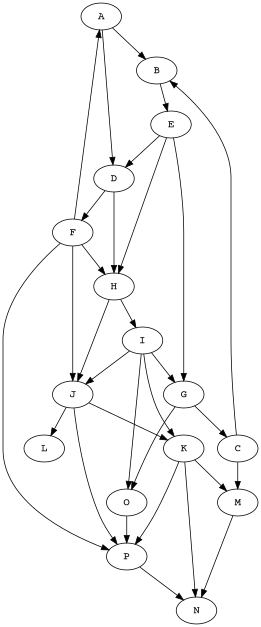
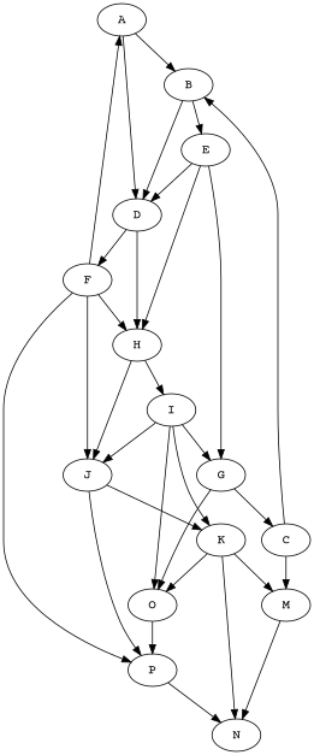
  strict digraph {
    fontname="Courier Prime"
    node [fontname="Courier Prime"]
    edge [fontname="Courier Prime"]
    A
    B
    D
    E
    F
    H
    J
    P
    G
    I
    K
-   L
    N
    C
    O
    M
    A -> B
    A -> D
+   B -> D
    B -> E
    D -> F
    D -> H
    E -> D
    E -> H
    E -> G
    F -> A
    F -> H
    F -> J
    F -> P
    H -> J
    H -> I
    J -> P
    J -> K
-   J -> L
    P -> N
    G -> C
    G -> O
    I -> J
    I -> G
    I -> K
    I -> O
    K -> N
-   K -> P
+   K -> O
    K -> M
    C -> B
    C -> M
    O -> P
    M -> N
  }
